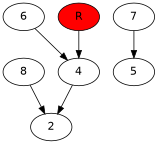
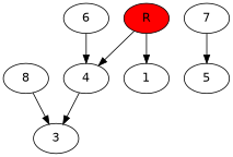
  digraph {
    fontname="DejaVu Sans"
    node [fontname="DejaVu Sans"]
    edge [fontname="DejaVu Sans"]
    4
-   3 [label=2]
+   3
    6
    7
    5
    8
    R [fillcolor="#ff0000" style=filled]
+   1
    4 -> 3
    6 -> 4
    7 -> 5
    8 -> 3
    R -> 4
+   R -> 1
  }
